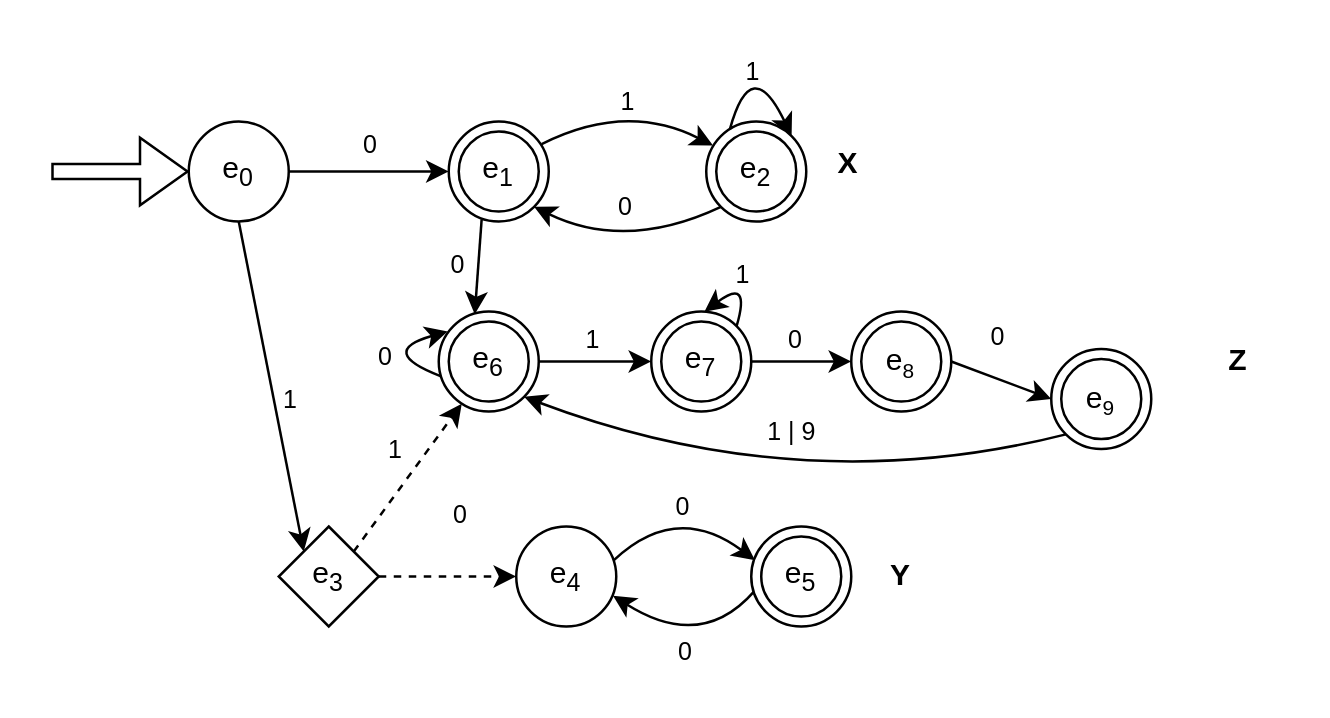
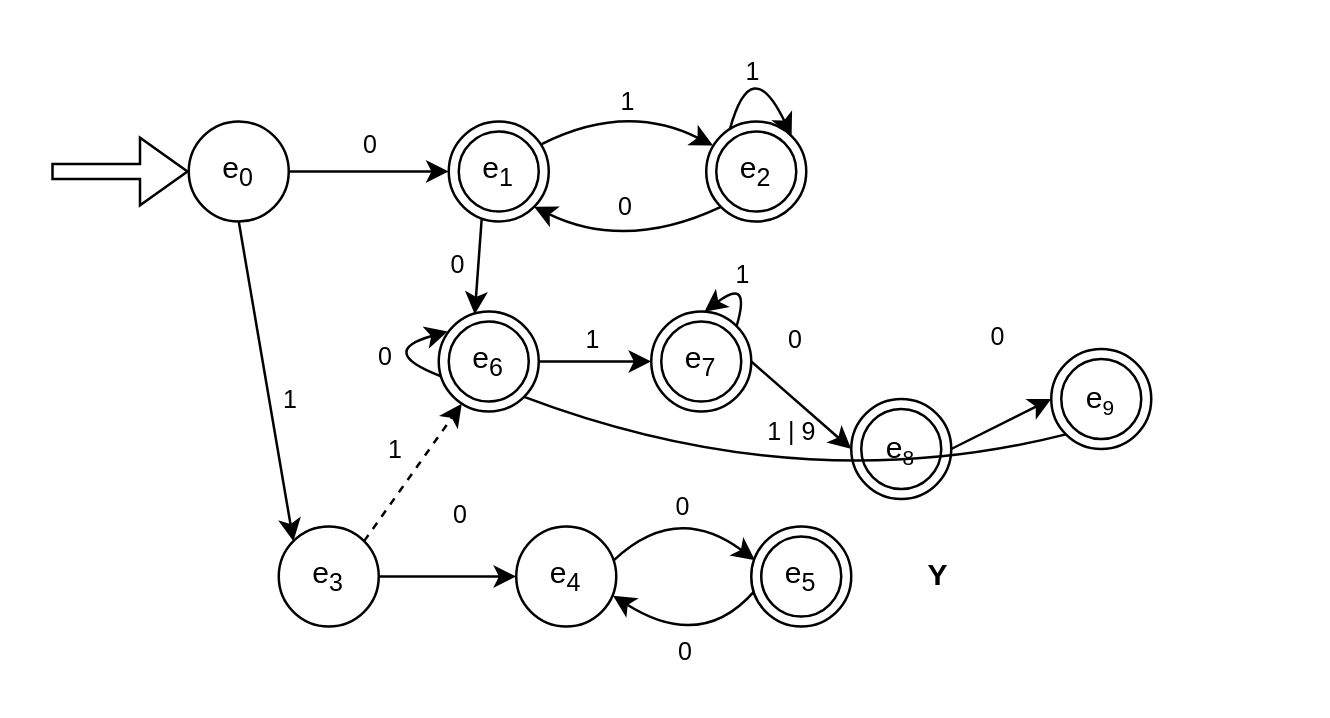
  <mxCell id="0" />
  <mxCell id="1" parent="0" />
  <mxCell id="2" value="" style="shape=flexArrow;endArrow=classic;html=1;rounded=0;width=6;entryX=0;entryY=0.5;entryDx=0;entryDy=0;" edge="1" parent="1" target="22"><mxGeometry width="50" height="50" relative="1" as="geometry"><mxPoint x="20" y="68" as="sourcePoint" /><mxPoint x="80" y="110" as="targetPoint" /></mxGeometry></mxCell>
  <mxCell id="3" value="e&lt;sub&gt;1&lt;/sub&gt;" style="ellipse;shape=doubleEllipse;html=1;dashed=0;whiteSpace=wrap;aspect=fixed;fillColor=none;" vertex="1" parent="1"><mxGeometry x="179" y="48" width="40" height="40" as="geometry" /></mxCell>
  <mxCell id="4" value="" style="endArrow=classic;html=1;rounded=0;exitX=1;exitY=0.5;exitDx=0;exitDy=0;entryX=0;entryY=0.5;entryDx=0;entryDy=0;" edge="1" parent="1" source="22" target="3"><mxGeometry width="50" height="50" relative="1" as="geometry"><mxPoint x="120" y="110" as="sourcePoint" /><mxPoint x="240" y="110" as="targetPoint" /></mxGeometry></mxCell>
  <mxCell id="5" value="&lt;span style=&quot;font-size: 10px;&quot;&gt;0&lt;/span&gt;" style="text;html=1;align=center;verticalAlign=middle;whiteSpace=wrap;rounded=0;" vertex="1" parent="1"><mxGeometry x="143" y="52" width="10" height="10" as="geometry" /></mxCell>
  <mxCell id="6" value="e&lt;sub&gt;2&lt;/sub&gt;" style="ellipse;shape=doubleEllipse;html=1;dashed=0;whiteSpace=wrap;aspect=fixed;fillColor=none;" vertex="1" parent="1"><mxGeometry x="282" y="48" width="40" height="40" as="geometry" /></mxCell>
  <mxCell id="7" value="" style="endArrow=classic;html=1;rounded=0;exitX=0.929;exitY=0.226;exitDx=0;exitDy=0;entryX=0.068;entryY=0.24;entryDx=0;entryDy=0;curved=1;exitPerimeter=0;entryPerimeter=0;" edge="1" parent="1" source="3" target="6"><mxGeometry width="50" height="50" relative="1" as="geometry"><mxPoint x="260" y="150" as="sourcePoint" /><mxPoint x="310" y="100" as="targetPoint" /><Array as="points"><mxPoint x="250" y="40" /></Array></mxGeometry></mxCell>
  <mxCell id="8" value="&lt;span style=&quot;font-size: 10px;&quot;&gt;1&lt;/span&gt;" style="text;html=1;align=center;verticalAlign=middle;whiteSpace=wrap;rounded=0;connectable=0;" vertex="1" parent="1"><mxGeometry x="246" y="36" width="10" height="7" as="geometry" /></mxCell>
  <mxCell id="9" value="&lt;span style=&quot;font-size: 10px;&quot;&gt;0&lt;/span&gt;" style="text;html=1;align=center;verticalAlign=middle;whiteSpace=wrap;rounded=0;connectable=0;" vertex="1" parent="1"><mxGeometry x="245" y="77" width="10" height="10" as="geometry" /></mxCell>
  <mxCell id="10" value="&lt;span style=&quot;font-size: 10px;&quot;&gt;1&lt;/span&gt;" style="text;html=1;align=center;verticalAlign=middle;whiteSpace=wrap;rounded=0;connectable=0;" vertex="1" parent="1"><mxGeometry x="296" y="23" width="10" height="10" as="geometry" /></mxCell>
  <mxCell id="11" value="" style="endArrow=classic;html=1;rounded=0;exitX=0.5;exitY=1;exitDx=0;exitDy=0;entryX=0;entryY=0;entryDx=0;entryDy=0;" edge="1" parent="1" source="22" target="13"><mxGeometry width="50" height="50" relative="1" as="geometry"><mxPoint x="100" y="130" as="sourcePoint" /><mxPoint x="135.858" y="185.858" as="targetPoint" /></mxGeometry></mxCell>
  <mxCell id="12" value="&lt;span style=&quot;font-size: 10px;&quot;&gt;1&lt;/span&gt;" style="text;html=1;align=center;verticalAlign=middle;whiteSpace=wrap;rounded=0;" vertex="1" parent="1"><mxGeometry x="111" y="154" width="10" height="10" as="geometry" /></mxCell>
- <mxCell id="13" value="e&lt;sub&gt;3&lt;/sub&gt;" style="rhombus;whiteSpace=wrap;html=1;aspect=fixed;fillColor=none;" vertex="1" parent="1"><mxGeometry x="111" y="210" width="40" height="40" as="geometry" /></mxCell>
+ <mxCell id="13" value="e&lt;sub&gt;3&lt;/sub&gt;" style="ellipse;whiteSpace=wrap;html=1;aspect=fixed;fillColor=none;" vertex="1" parent="1"><mxGeometry x="111" y="210" width="40" height="40" as="geometry" /></mxCell>
  <mxCell id="14" value="e&lt;sub&gt;4&lt;/sub&gt;" style="ellipse;whiteSpace=wrap;html=1;aspect=fixed;fillColor=none;" vertex="1" parent="1"><mxGeometry x="206" y="210" width="40" height="40" as="geometry" /></mxCell>
- <mxCell id="15" value="" style="endArrow=classic;html=1;rounded=0;exitX=1;exitY=0.5;exitDx=0;exitDy=0;entryX=0;entryY=0.5;entryDx=0;entryDy=0;dashed=1;" edge="1" parent="1" source="13" target="14"><mxGeometry width="50" height="50" relative="1" as="geometry"><mxPoint x="190" y="180" as="sourcePoint" /><mxPoint x="240" y="130" as="targetPoint" /></mxGeometry></mxCell>
+ <mxCell id="15" value="" style="endArrow=classic;html=1;rounded=0;exitX=1;exitY=0.5;exitDx=0;exitDy=0;entryX=0;entryY=0.5;entryDx=0;entryDy=0;" edge="1" parent="1" source="13" target="14"><mxGeometry width="50" height="50" relative="1" as="geometry"><mxPoint x="190" y="180" as="sourcePoint" /><mxPoint x="240" y="130" as="targetPoint" /></mxGeometry></mxCell>
  <mxCell id="16" value="&lt;span style=&quot;font-size: 10px;&quot;&gt;0&lt;/span&gt;" style="text;html=1;align=center;verticalAlign=middle;whiteSpace=wrap;rounded=0;connectable=0;" vertex="1" parent="1"><mxGeometry x="179" y="200" width="10" height="10" as="geometry" /></mxCell>
  <mxCell id="17" value="e&lt;sub&gt;5&lt;/sub&gt;" style="ellipse;shape=doubleEllipse;html=1;dashed=0;whiteSpace=wrap;aspect=fixed;fillColor=none;" vertex="1" parent="1"><mxGeometry x="300" y="210" width="40" height="40" as="geometry" /></mxCell>
  <mxCell id="18" value="" style="endArrow=classic;html=1;rounded=0;entryX=0.036;entryY=0.336;entryDx=0;entryDy=0;entryPerimeter=0;exitX=0.974;exitY=0.339;exitDx=0;exitDy=0;exitPerimeter=0;curved=1;" edge="1" parent="1" source="14" target="17"><mxGeometry width="50" height="50" relative="1" as="geometry"><mxPoint x="260" y="190" as="sourcePoint" /><mxPoint x="300" y="193" as="targetPoint" /><Array as="points"><mxPoint x="270" y="200" /></Array></mxGeometry></mxCell>
  <mxCell id="19" value="&lt;span style=&quot;font-size: 10px;&quot;&gt;0&lt;/span&gt;" style="text;html=1;align=center;verticalAlign=middle;whiteSpace=wrap;rounded=0;connectable=0;" vertex="1" parent="1"><mxGeometry x="268" y="197" width="10" height="10" as="geometry" /></mxCell>
  <mxCell id="20" value="" style="endArrow=classic;html=1;rounded=0;entryX=0.968;entryY=0.692;entryDx=0;entryDy=0;entryPerimeter=0;curved=1;exitX=0.027;exitY=0.651;exitDx=0;exitDy=0;exitPerimeter=0;" edge="1" parent="1" source="17" target="14"><mxGeometry width="50" height="50" relative="1" as="geometry"><mxPoint x="300" y="206" as="sourcePoint" /><mxPoint x="253" y="207" as="targetPoint" /><Array as="points"><mxPoint x="280" y="260" /></Array></mxGeometry></mxCell>
  <mxCell id="21" value="&lt;span style=&quot;font-size: 10px;&quot;&gt;0&lt;/span&gt;" style="text;html=1;align=center;verticalAlign=middle;whiteSpace=wrap;rounded=0;connectable=0;" vertex="1" parent="1"><mxGeometry x="269" y="255" width="10" height="10" as="geometry" /></mxCell>
  <mxCell id="22" value="e&lt;sub&gt;0&lt;/sub&gt;" style="shape=ellipse;html=1;dashed=0;whiteSpace=wrap;aspect=fixed;perimeter=ellipsePerimeter;fillColor=none;" vertex="1" parent="1"><mxGeometry x="75" y="48" width="40" height="40" as="geometry" /></mxCell>
  <mxCell id="23" value="" style="endArrow=classic;html=1;rounded=0;exitX=1;exitY=0;exitDx=0;exitDy=0;entryX=0.23;entryY=0.923;entryDx=0;entryDy=0;entryPerimeter=0;dashed=1;" edge="1" parent="1" source="13" target="28"><mxGeometry width="50" height="50" relative="1" as="geometry"><mxPoint x="200" y="190" as="sourcePoint" /><mxPoint x="170.858" y="174.142" as="targetPoint" /></mxGeometry></mxCell>
  <mxCell id="24" value="&lt;span style=&quot;font-size: 10px;&quot;&gt;1&lt;/span&gt;" style="text;html=1;align=center;verticalAlign=middle;whiteSpace=wrap;rounded=0;" vertex="1" parent="1"><mxGeometry x="153" y="174" width="10" height="10" as="geometry" /></mxCell>
  <mxCell id="25" value="" style="endArrow=classic;html=1;rounded=0;entryX=0.36;entryY=0.028;entryDx=0;entryDy=0;exitX=0.329;exitY=0.978;exitDx=0;exitDy=0;exitPerimeter=0;entryPerimeter=0;" edge="1" parent="1" source="3" target="28"><mxGeometry width="50" height="50" relative="1" as="geometry"><mxPoint x="190" y="120" as="sourcePoint" /><mxPoint x="185" y="140" as="targetPoint" /></mxGeometry></mxCell>
  <mxCell id="26" value="&lt;span style=&quot;font-size: 10px;&quot;&gt;0&lt;/span&gt;" style="text;html=1;align=center;verticalAlign=middle;whiteSpace=wrap;rounded=0;" vertex="1" parent="1"><mxGeometry x="178" y="100" width="10" height="10" as="geometry" /></mxCell>
  <mxCell id="27" value="" style="endArrow=classic;html=1;rounded=0;exitX=0.236;exitY=0.079;exitDx=0;exitDy=0;exitPerimeter=0;curved=1;entryX=1;entryY=0;entryDx=0;entryDy=0;" edge="1" parent="1" source="6" target="6"><mxGeometry width="50" height="50" relative="1" as="geometry"><mxPoint x="290" y="90" as="sourcePoint" /><mxPoint x="320" y="70" as="targetPoint" /><Array as="points"><mxPoint x="300" y="20" /></Array></mxGeometry></mxCell>
  <mxCell id="28" value="e&lt;sub&gt;6&lt;/sub&gt;" style="ellipse;shape=doubleEllipse;html=1;dashed=0;whiteSpace=wrap;aspect=fixed;fillColor=none;" vertex="1" parent="1"><mxGeometry x="175" y="124" width="40" height="40" as="geometry" /></mxCell>
  <mxCell id="29" value="&lt;span style=&quot;font-size: 10px;&quot;&gt;0&lt;/span&gt;" style="text;html=1;align=center;verticalAlign=middle;whiteSpace=wrap;rounded=0;" vertex="1" parent="1"><mxGeometry x="149" y="137" width="10" height="10" as="geometry" /></mxCell>
  <mxCell id="30" value="e&lt;sub&gt;7&lt;/sub&gt;" style="ellipse;shape=doubleEllipse;html=1;dashed=0;whiteSpace=wrap;aspect=fixed;fillColor=none;" vertex="1" parent="1"><mxGeometry x="260" y="124" width="40" height="40" as="geometry" /></mxCell>
- <mxCell id="31" value="e&lt;span style=&quot;font-size: 10px;&quot;&gt;&lt;sub&gt;8&lt;/sub&gt;&lt;/span&gt;" style="ellipse;shape=doubleEllipse;html=1;dashed=0;whiteSpace=wrap;aspect=fixed;fillColor=none;" vertex="1" parent="1"><mxGeometry x="340" y="124" width="40" height="40" as="geometry" /></mxCell>
+ <mxCell id="31" value="e&lt;span style=&quot;font-size: 10px;&quot;&gt;&lt;sub&gt;8&lt;/sub&gt;&lt;/span&gt;" style="ellipse;shape=doubleEllipse;html=1;dashed=0;whiteSpace=wrap;aspect=fixed;fillColor=none;" vertex="1" parent="1"><mxGeometry x="340" y="159" width="40" height="40" as="geometry" /></mxCell>
  <mxCell id="32" value="" style="endArrow=classic;html=1;rounded=0;exitX=0;exitY=1;exitDx=0;exitDy=0;entryX=1;entryY=1;entryDx=0;entryDy=0;curved=1;" edge="1" parent="1" source="6" target="3"><mxGeometry width="50" height="50" relative="1" as="geometry"><mxPoint x="220" y="80" as="sourcePoint" /><mxPoint x="270" y="30" as="targetPoint" /><Array as="points"><mxPoint x="250" y="100" /></Array></mxGeometry></mxCell>
  <mxCell id="33" value="" style="endArrow=classic;html=1;rounded=0;entryX=0.091;entryY=0.199;entryDx=0;entryDy=0;entryPerimeter=0;curved=1;exitX=0.023;exitY=0.648;exitDx=0;exitDy=0;exitPerimeter=0;" edge="1" parent="1" source="28" target="28"><mxGeometry width="50" height="50" relative="1" as="geometry"><mxPoint x="160" y="160" as="sourcePoint" /><mxPoint x="210" y="110" as="targetPoint" /><Array as="points"><mxPoint x="150" y="140" /></Array></mxGeometry></mxCell>
  <mxCell id="34" value="" style="endArrow=classic;html=1;rounded=0;exitX=1;exitY=0.5;exitDx=0;exitDy=0;entryX=0;entryY=0.5;entryDx=0;entryDy=0;" edge="1" parent="1" source="28" target="30"><mxGeometry width="50" height="50" relative="1" as="geometry"><mxPoint x="220" y="170" as="sourcePoint" /><mxPoint x="270" y="120" as="targetPoint" /></mxGeometry></mxCell>
  <mxCell id="35" value="&lt;span style=&quot;font-size: 10px;&quot;&gt;1&lt;/span&gt;" style="text;html=1;align=center;verticalAlign=middle;whiteSpace=wrap;rounded=0;" vertex="1" parent="1"><mxGeometry x="232" y="130" width="10" height="10" as="geometry" /></mxCell>
  <mxCell id="36" value="" style="endArrow=classic;html=1;rounded=0;exitX=1;exitY=0;exitDx=0;exitDy=0;strokeColor=default;curved=1;entryX=0.532;entryY=0.003;entryDx=0;entryDy=0;entryPerimeter=0;" edge="1" parent="1" source="30" target="30"><mxGeometry width="50" height="50" relative="1" as="geometry"><mxPoint x="290" y="160" as="sourcePoint" /><mxPoint x="340" y="110" as="targetPoint" /><Array as="points"><mxPoint x="300" y="110" /></Array></mxGeometry></mxCell>
  <mxCell id="37" value="&lt;span style=&quot;font-size: 10px;&quot;&gt;1&lt;/span&gt;" style="text;html=1;align=center;verticalAlign=middle;whiteSpace=wrap;rounded=0;" vertex="1" parent="1"><mxGeometry x="292" y="104" width="10" height="10" as="geometry" /></mxCell>
  <mxCell id="38" value="" style="endArrow=classic;html=1;rounded=0;entryX=0;entryY=0.5;entryDx=0;entryDy=0;exitX=1;exitY=0.5;exitDx=0;exitDy=0;" edge="1" parent="1" source="30" target="31"><mxGeometry width="50" height="50" relative="1" as="geometry"><mxPoint x="250" y="160" as="sourcePoint" /><mxPoint x="300" y="110" as="targetPoint" /></mxGeometry></mxCell>
  <mxCell id="39" value="&lt;span style=&quot;font-size: 10px;&quot;&gt;0&lt;/span&gt;" style="text;html=1;align=center;verticalAlign=middle;whiteSpace=wrap;rounded=0;connectable=0;" vertex="1" parent="1"><mxGeometry x="313" y="130" width="10" height="10" as="geometry" /></mxCell>
  <mxCell id="40" value="e&lt;span style=&quot;font-size: 10px;&quot;&gt;&lt;sub&gt;9&lt;/sub&gt;&lt;/span&gt;" style="ellipse;shape=doubleEllipse;html=1;dashed=0;whiteSpace=wrap;aspect=fixed;fillColor=none;" vertex="1" parent="1"><mxGeometry x="420" y="139" width="40" height="40" as="geometry" /></mxCell>
  <mxCell id="41" value="" style="endArrow=classic;html=1;rounded=0;entryX=0;entryY=0.5;entryDx=0;entryDy=0;exitX=1;exitY=0.5;exitDx=0;exitDy=0;" edge="1" parent="1" source="31" target="40"><mxGeometry width="50" height="50" relative="1" as="geometry"><mxPoint x="320" y="190" as="sourcePoint" /><mxPoint x="370" y="140" as="targetPoint" /></mxGeometry></mxCell>
  <mxCell id="42" value="&lt;span style=&quot;font-size: 10px;&quot;&gt;0&lt;/span&gt;" style="text;html=1;align=center;verticalAlign=middle;whiteSpace=wrap;rounded=0;connectable=0;" vertex="1" parent="1"><mxGeometry x="394" y="129" width="10" height="10" as="geometry" /></mxCell>
- <mxCell id="43" value="" style="endArrow=classic;html=1;rounded=0;exitX=0;exitY=1;exitDx=0;exitDy=0;entryX=1;entryY=1;entryDx=0;entryDy=0;curved=1;" edge="1" parent="1" source="40" target="28"><mxGeometry width="50" height="50" relative="1" as="geometry"><mxPoint x="290" y="180" as="sourcePoint" /><mxPoint x="340" y="130" as="targetPoint" /><Array as="points"><mxPoint x="320" y="200" /></Array></mxGeometry></mxCell>
+ <mxCell id="43" value="" style="endArrow=none;html=1;rounded=0;exitX=0;exitY=1;exitDx=0;exitDy=0;entryX=1;entryY=1;entryDx=0;entryDy=0;curved=1;" edge="1" parent="1" source="40" target="28"><mxGeometry width="50" height="50" relative="1" as="geometry"><mxPoint x="290" y="180" as="sourcePoint" /><mxPoint x="340" y="130" as="targetPoint" /><Array as="points"><mxPoint x="320" y="200" /></Array></mxGeometry></mxCell>
  <mxCell id="44" value="&lt;span style=&quot;font-size: 10px;&quot;&gt;1 | 9&lt;/span&gt;" style="text;html=1;align=center;verticalAlign=middle;whiteSpace=wrap;rounded=0;" vertex="1" parent="1"><mxGeometry x="303" y="169" width="27" height="6" as="geometry" /></mxCell>
- <mxCell id="45" value="&lt;b&gt;X&lt;/b&gt;" style="text;html=1;align=center;verticalAlign=middle;whiteSpace=wrap;rounded=0;" vertex="1" parent="1"><mxGeometry x="324" y="50" width="30" height="30" as="geometry" /></mxCell>
- <mxCell id="46" value="&lt;b&gt;Y&lt;/b&gt;" style="text;html=1;align=center;verticalAlign=middle;whiteSpace=wrap;rounded=0;" vertex="1" parent="1"><mxGeometry x="345" y="215" width="30" height="30" as="geometry" /></mxCell>
- <mxCell id="47" value="&lt;b&gt;Z&lt;/b&gt;" style="text;html=1;align=center;verticalAlign=middle;whiteSpace=wrap;rounded=0;" vertex="1" parent="1"><mxGeometry x="480" y="129" width="30" height="30" as="geometry" /></mxCell>
+ <mxCell id="46" value="&lt;b&gt;Y&lt;/b&gt;" style="text;html=1;align=center;verticalAlign=middle;whiteSpace=wrap;rounded=0;" vertex="1" parent="1"><mxGeometry x="360" y="215" width="30" height="30" as="geometry" /></mxCell>
